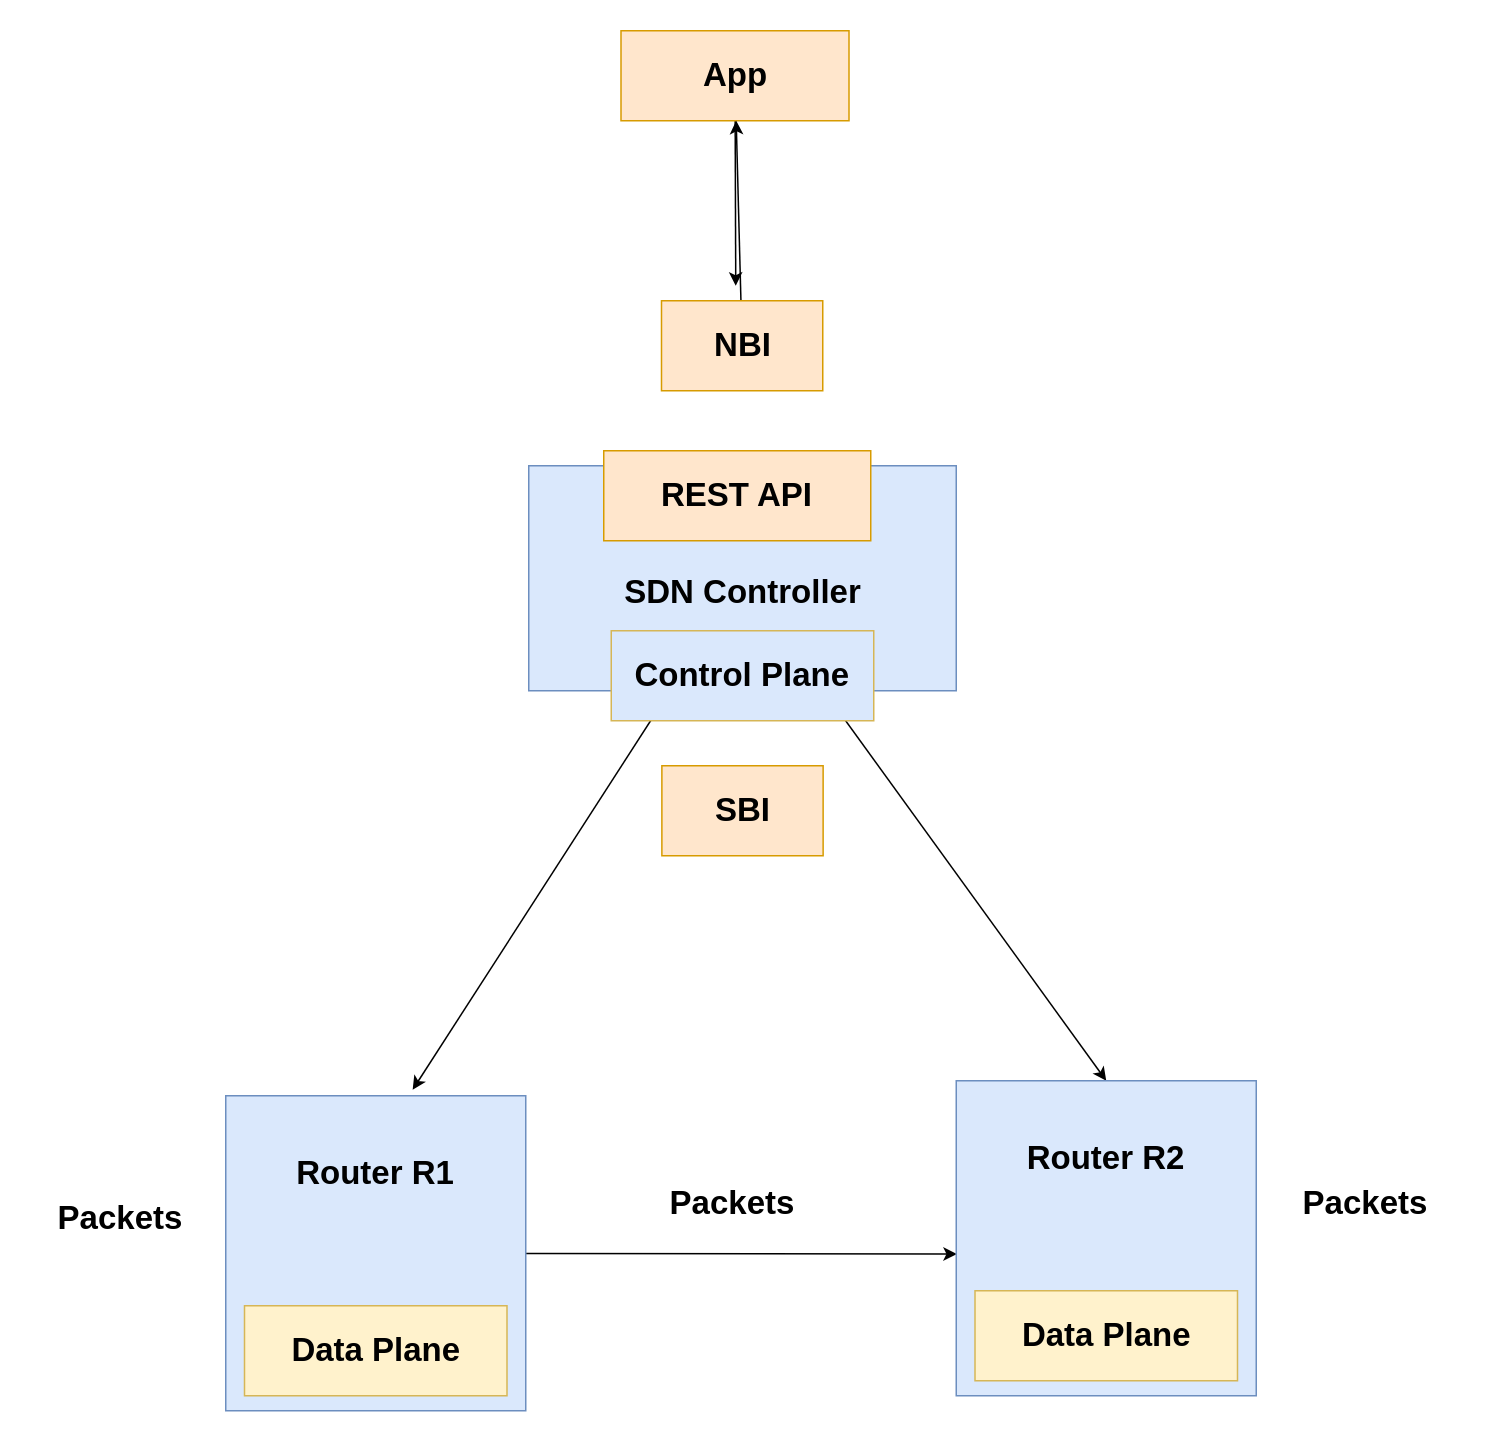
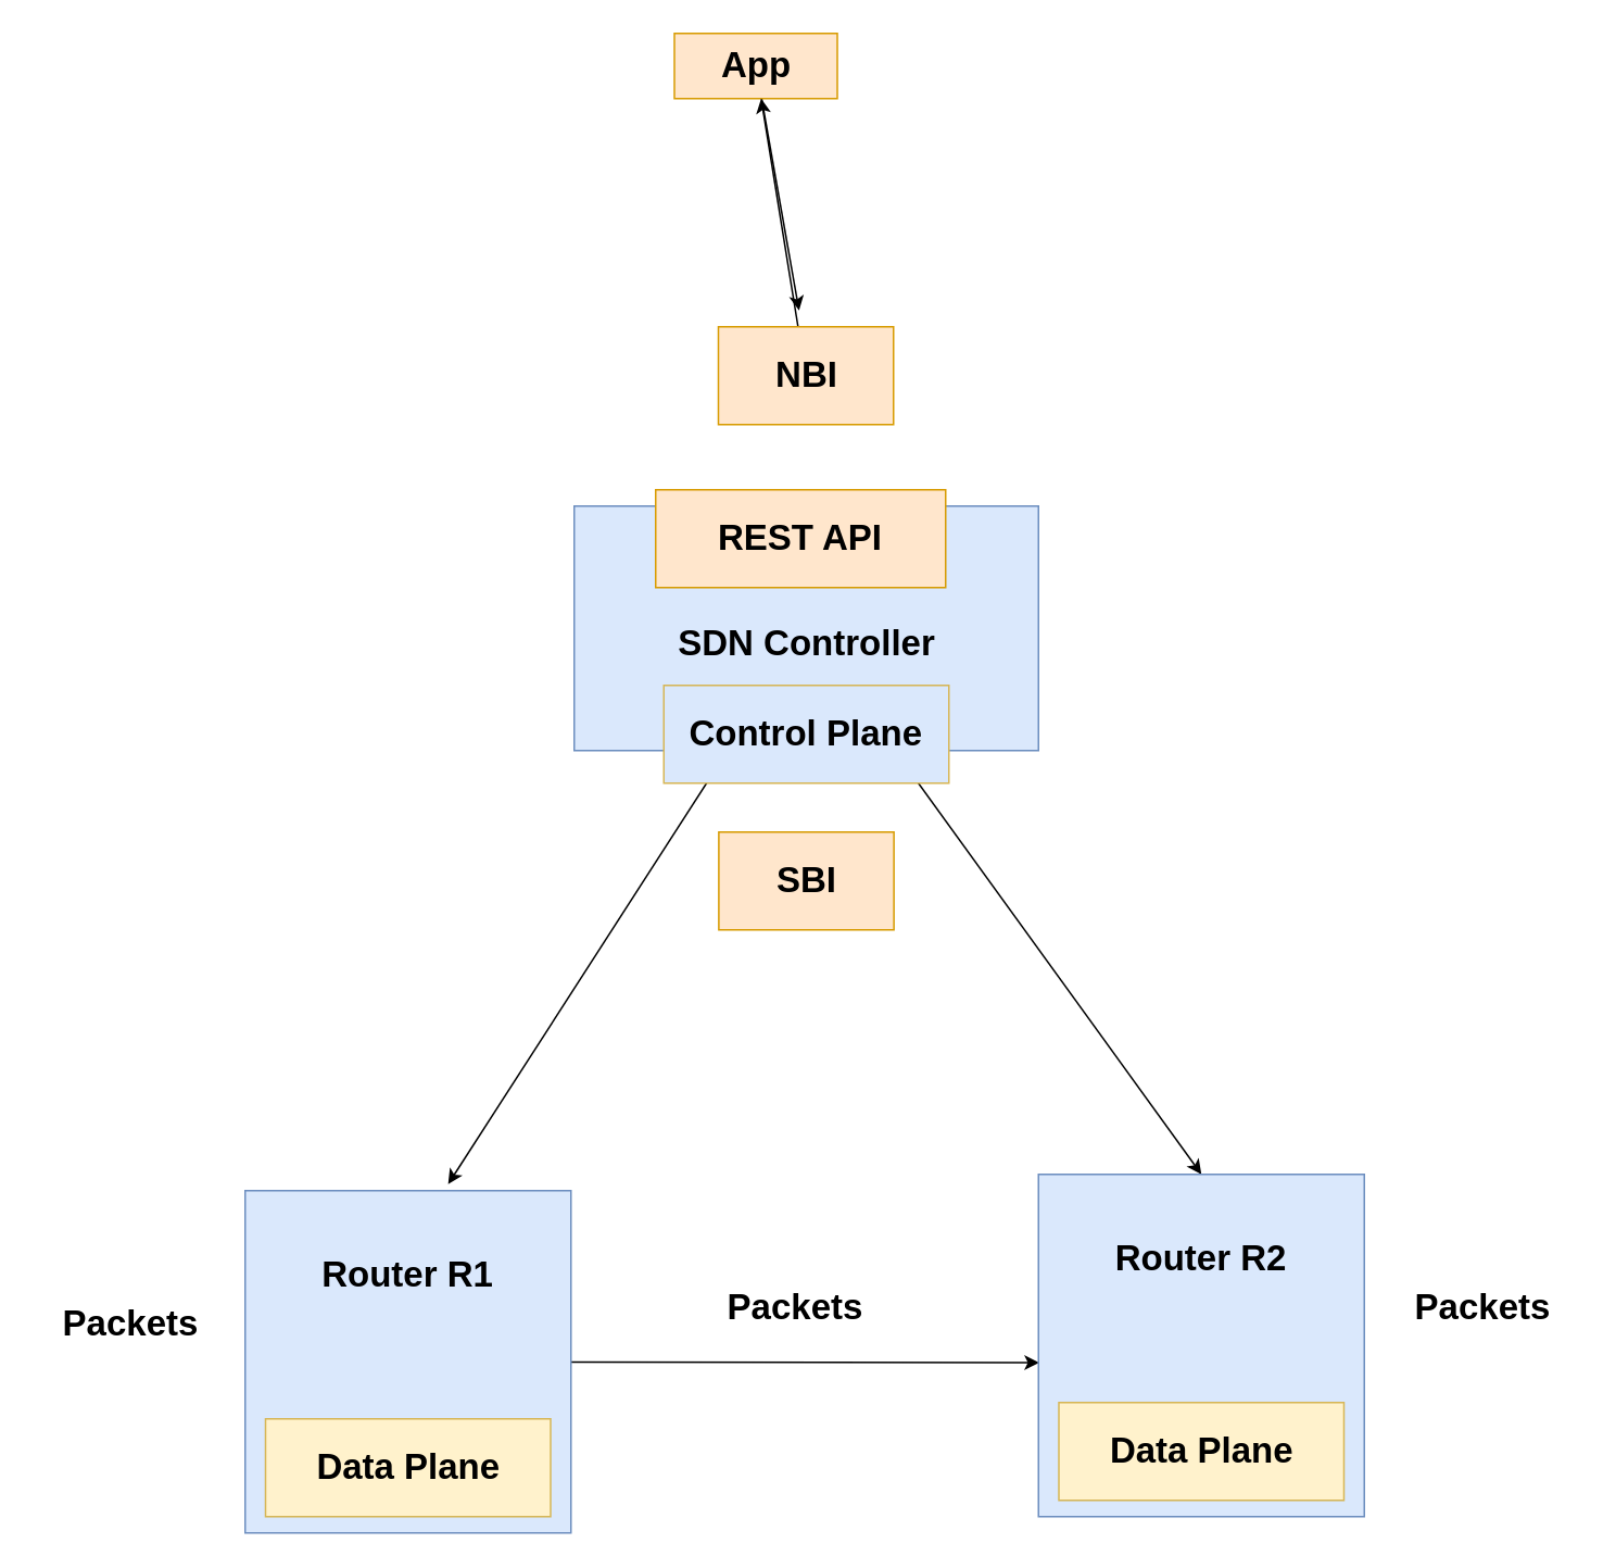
  <mxCell id="0" />
  <mxCell id="1" parent="0" />
  <mxCell id="2" style="edgeStyle=none;html=1;fontSize=22;" edge="1" parent="1" source="3"><mxGeometry relative="1" as="geometry"><mxPoint x="490" y="190" as="targetPoint" /></mxGeometry></mxCell>
- <mxCell id="3" value="App" style="whiteSpace=wrap;html=1;fontSize=22;fontStyle=1;fillColor=#ffe6cc;strokeColor=#d79b00;" vertex="1" parent="1"><mxGeometry x="413.5" y="20" width="152" height="60" as="geometry" /></mxCell>
+ <mxCell id="3" value="App" style="whiteSpace=wrap;html=1;fontSize=22;fontStyle=1;fillColor=#ffe6cc;strokeColor=#d79b00;" vertex="1" parent="1"><mxGeometry x="413.5" y="20" width="100" height="40" as="geometry" /></mxCell>
  <mxCell id="4" style="edgeStyle=none;html=1;entryX=0.623;entryY=-0.019;entryDx=0;entryDy=0;entryPerimeter=0;fontSize=22;" edge="1" parent="1" source="6" target="14"><mxGeometry relative="1" as="geometry" /></mxCell>
  <mxCell id="5" style="edgeStyle=none;html=1;entryX=0.5;entryY=0;entryDx=0;entryDy=0;fontSize=22;" edge="1" parent="1" source="6" target="17"><mxGeometry relative="1" as="geometry" /></mxCell>
  <mxCell id="6" value="" style="whiteSpace=wrap;html=1;fontSize=22;fontStyle=1;fillColor=#dae8fc;strokeColor=#6c8ebf;" vertex="1" parent="1"><mxGeometry x="352" y="310" width="285" height="150" as="geometry" /></mxCell>
  <mxCell id="7" value="REST API" style="whiteSpace=wrap;html=1;fontSize=22;fontStyle=1;fillColor=#ffe6cc;strokeColor=#d79b00;" vertex="1" parent="1"><mxGeometry x="402" y="300" width="178" height="60" as="geometry" /></mxCell>
  <mxCell id="8" value="SDN Controller" style="text;strokeColor=none;align=center;fillColor=none;html=1;verticalAlign=middle;whiteSpace=wrap;rounded=0;fontSize=22;fontStyle=1" vertex="1" parent="1"><mxGeometry x="364.5" y="380" width="260" height="30" as="geometry" /></mxCell>
  <mxCell id="9" value="SBI" style="whiteSpace=wrap;html=1;fontSize=22;fontStyle=1;fillColor=#ffe6cc;strokeColor=#d79b00;" vertex="1" parent="1"><mxGeometry x="440.75" y="510" width="107.5" height="60" as="geometry" /></mxCell>
  <mxCell id="10" style="edgeStyle=none;html=1;fontSize=22;" edge="1" parent="1" source="11" target="3"><mxGeometry relative="1" as="geometry" /></mxCell>
  <mxCell id="11" value="NBI" style="whiteSpace=wrap;html=1;fontSize=22;fontStyle=1;fillColor=#ffe6cc;strokeColor=#d79b00;" vertex="1" parent="1"><mxGeometry x="440.5" y="200" width="107.5" height="60" as="geometry" /></mxCell>
  <mxCell id="12" value="Control Plane" style="whiteSpace=wrap;html=1;fontSize=22;fontStyle=1;fillColor=#dae8fc;strokeColor=#d6b656;" vertex="1" parent="1"><mxGeometry x="407" y="420" width="175" height="60" as="geometry" /></mxCell>
  <mxCell id="13" style="edgeStyle=none;html=1;fontSize=22;entryX=0.002;entryY=0.55;entryDx=0;entryDy=0;entryPerimeter=0;" edge="1" parent="1" source="14" target="17"><mxGeometry relative="1" as="geometry"><mxPoint x="620" y="835" as="targetPoint" /></mxGeometry></mxCell>
  <mxCell id="14" value="" style="whiteSpace=wrap;html=1;fontSize=22;fillColor=#dae8fc;strokeColor=#6c8ebf;" vertex="1" parent="1"><mxGeometry x="150" y="730" width="200" height="210" as="geometry" /></mxCell>
  <mxCell id="15" value="Data Plane" style="whiteSpace=wrap;html=1;fontSize=22;fontStyle=1;fillColor=#fff2cc;strokeColor=#d6b656;" vertex="1" parent="1"><mxGeometry x="162.5" y="870" width="175" height="60" as="geometry" /></mxCell>
  <mxCell id="16" value="Router R1" style="text;strokeColor=none;align=center;fillColor=none;html=1;verticalAlign=middle;whiteSpace=wrap;rounded=0;fontSize=22;fontStyle=1" vertex="1" parent="1"><mxGeometry x="170" y="767" width="160" height="30" as="geometry" /></mxCell>
  <mxCell id="17" value="" style="whiteSpace=wrap;html=1;fontSize=22;fillColor=#dae8fc;strokeColor=#6c8ebf;" vertex="1" parent="1"><mxGeometry x="637" y="720" width="200" height="210" as="geometry" /></mxCell>
  <mxCell id="18" value="Data Plane" style="whiteSpace=wrap;html=1;fontSize=22;fontStyle=1;fillColor=#fff2cc;strokeColor=#d6b656;" vertex="1" parent="1"><mxGeometry x="649.5" y="860" width="175" height="60" as="geometry" /></mxCell>
  <mxCell id="19" value="Router R2" style="text;strokeColor=none;align=center;fillColor=none;html=1;verticalAlign=middle;whiteSpace=wrap;rounded=0;fontSize=22;fontStyle=1" vertex="1" parent="1"><mxGeometry x="657" y="757" width="160" height="30" as="geometry" /></mxCell>
  <mxCell id="20" value="Packets" style="text;strokeColor=none;align=center;fillColor=none;html=1;verticalAlign=middle;whiteSpace=wrap;rounded=0;fontSize=22;fontStyle=1" vertex="1" parent="1"><mxGeometry x="428" y="787" width="120" height="30" as="geometry" /></mxCell>
  <mxCell id="21" value="Packets" style="text;strokeColor=none;align=center;fillColor=none;html=1;verticalAlign=middle;whiteSpace=wrap;rounded=0;fontSize=22;fontStyle=1" vertex="1" parent="1"><mxGeometry x="20" y="797" width="120" height="30" as="geometry" /></mxCell>
  <mxCell id="22" value="Packets" style="text;strokeColor=none;align=center;fillColor=none;html=1;verticalAlign=middle;whiteSpace=wrap;rounded=0;fontSize=22;fontStyle=1" vertex="1" parent="1"><mxGeometry x="850" y="787" width="120" height="30" as="geometry" /></mxCell>
